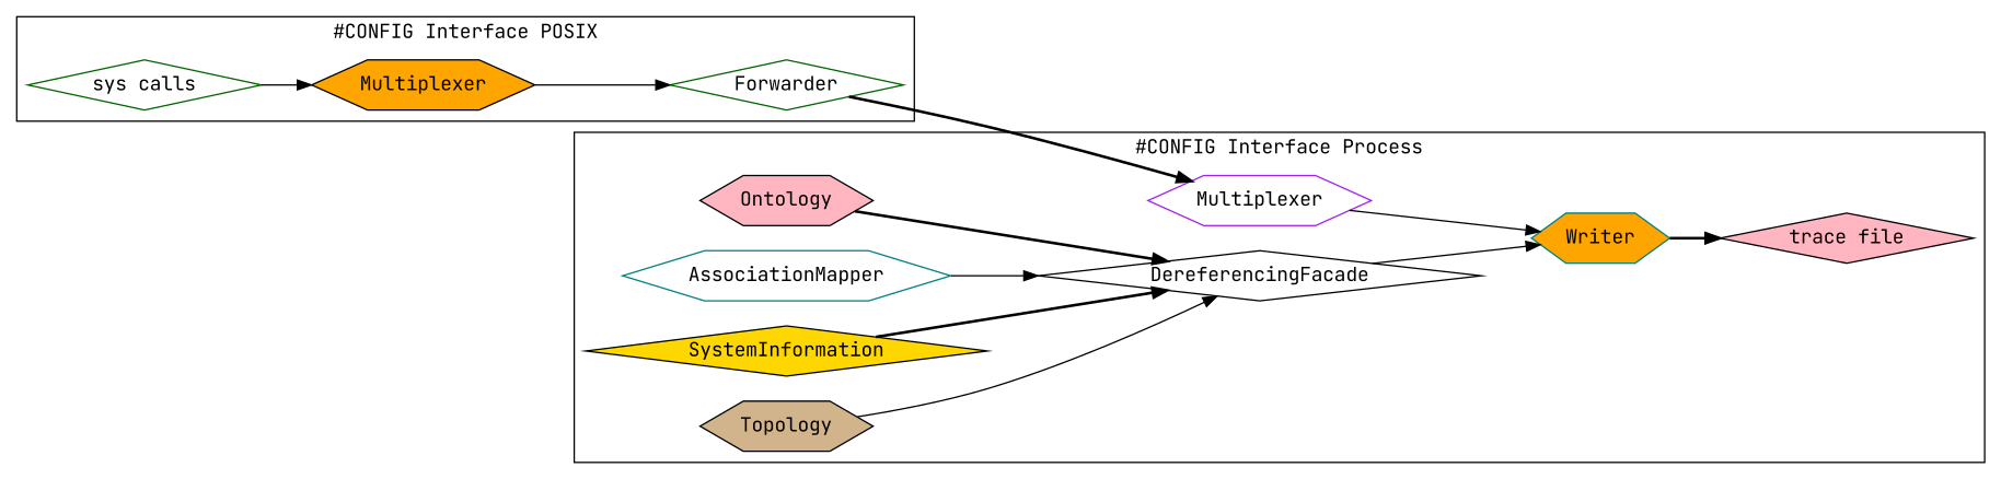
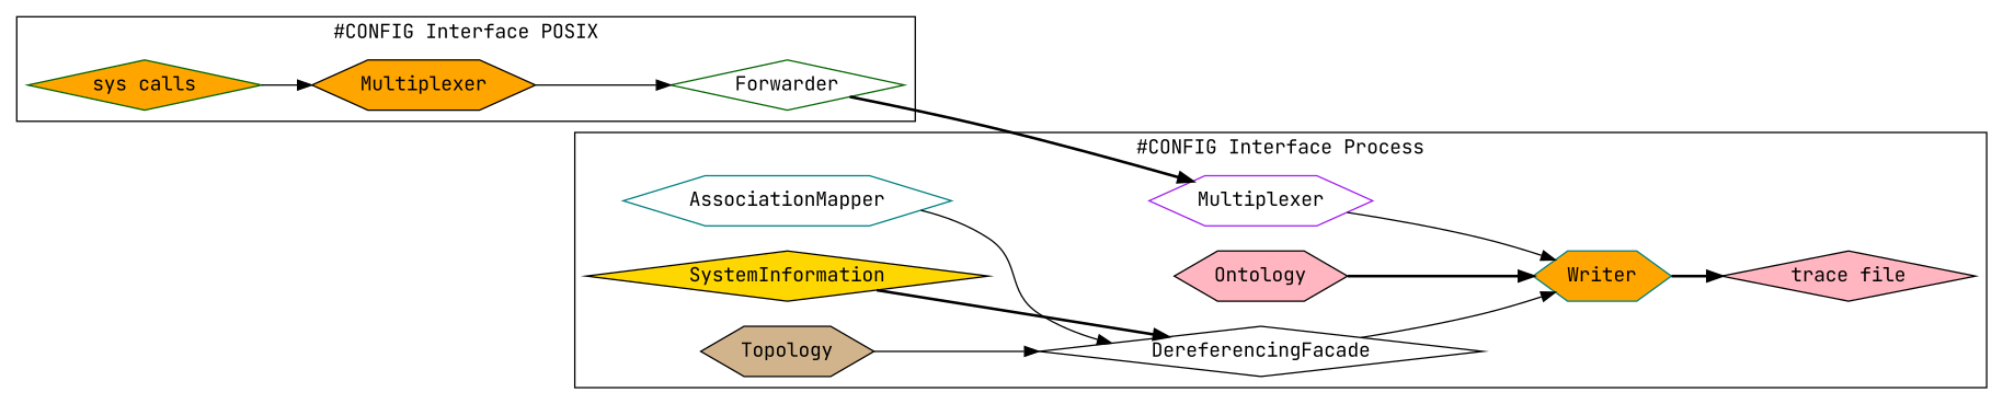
  strict digraph {
    compound=true
    fontname="JetBrains Mono"
    rankdir=LR
    node [color=black fillcolor=white fontname="JetBrains Mono" shape=hexagon style=filled]
    edge [fontname="JetBrains Mono" style=solid]
-   n1 [color=darkgreen label="sys calls" shape=diamond]
+   n1 [color=darkgreen fillcolor=orange label="sys calls" shape=diamond]
    n2 [fillcolor=orange label=Multiplexer]
    n3 [color=darkgreen label=Forwarder shape=diamond]
    n4 [color=purple label=Multiplexer]
    n5 [color=teal fillcolor=orange label=Writer]
    n6 [fillcolor=lightpink label=Ontology]
    n7 [label=DereferencingFacade shape=diamond]
    n8 [color=teal label=AssociationMapper]
    n9 [fillcolor=gold label=SystemInformation shape=diamond]
    n10 [fillcolor=tan label=Topology]
    n11 [fillcolor=lightpink label="trace file" shape=diamond]
    subgraph cluster_1 {
      color=black
      label="#CONFIG Interface POSIX"
      n1
      n2
      n3
    }
    subgraph cluster_2 {
      color=black
      label="#CONFIG Interface Process"
      n4
      n5
      n6
      n7
      n8
      n9
      n10
      n11
    }
    n1 -> n2
    n2 -> n3
    n3 -> n4 [style=bold]
    n4 -> n5
    n5 -> n11 [style=bold]
-   n6 -> n7 [style=bold]
+   n6 -> n5 [style=bold]
    n7 -> n5
    n8 -> n7
    n9 -> n7 [style=bold]
    n10 -> n7
  }
